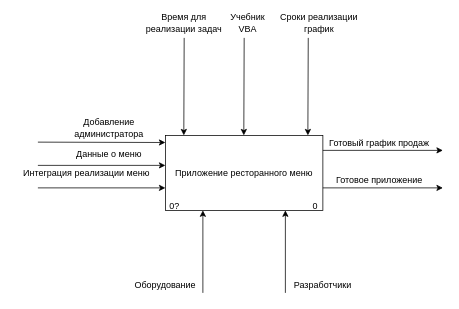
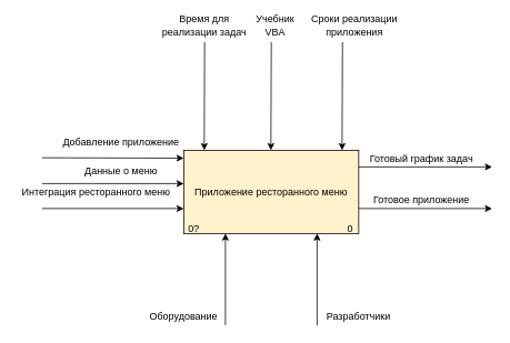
  <mxCell id="0" />
  <mxCell id="1" parent="0" />
- <mxCell id="2" value="Приложение ресторанного меню" style="rounded=0;whiteSpace=wrap;html=1;" vertex="1" parent="1"><mxGeometry x="220" y="180" width="210" height="100" as="geometry" /></mxCell>
+ <mxCell id="2" value="Приложение ресторанного меню" style="rounded=0;whiteSpace=wrap;html=1;fillColor=#fff2cc;" vertex="1" parent="1"><mxGeometry x="220" y="180" width="210" height="100" as="geometry" /></mxCell>
  <mxCell id="3" value="" style="endArrow=classic;html=1;entryX=0.25;entryY=0;entryDx=0;entryDy=0;" edge="1" parent="1"><mxGeometry width="50" height="50" relative="1" as="geometry"><mxPoint x="410.5" y="50" as="sourcePoint" /><mxPoint x="410" y="180" as="targetPoint" /></mxGeometry></mxCell>
  <mxCell id="4" value="" style="endArrow=classic;html=1;entryX=0.25;entryY=0;entryDx=0;entryDy=0;" edge="1" parent="1"><mxGeometry width="50" height="50" relative="1" as="geometry"><mxPoint x="380" y="390" as="sourcePoint" /><mxPoint x="380" y="280" as="targetPoint" /></mxGeometry></mxCell>
  <mxCell id="5" value="" style="endArrow=classic;html=1;entryX=0.25;entryY=0;entryDx=0;entryDy=0;" edge="1" parent="1"><mxGeometry width="50" height="50" relative="1" as="geometry"><mxPoint x="270" y="390" as="sourcePoint" /><mxPoint x="270" y="280" as="targetPoint" /></mxGeometry></mxCell>
  <mxCell id="6" value="" style="endArrow=classic;html=1;entryX=0.25;entryY=0;entryDx=0;entryDy=0;" edge="1" parent="1"><mxGeometry width="50" height="50" relative="1" as="geometry"><mxPoint x="50" y="250" as="sourcePoint" /><mxPoint x="220" y="250" as="targetPoint" /></mxGeometry></mxCell>
  <mxCell id="7" value="" style="endArrow=classic;html=1;" edge="1" parent="1"><mxGeometry width="50" height="50" relative="1" as="geometry"><mxPoint x="430" y="250" as="sourcePoint" /><mxPoint x="590" y="250" as="targetPoint" /></mxGeometry></mxCell>
  <mxCell id="8" value="Готовое приложение" style="text;html=1;align=center;verticalAlign=middle;resizable=0;points=[];autosize=1;strokeColor=none;fillColor=none;" vertex="1" parent="1"><mxGeometry x="440" y="230" width="130" height="20" as="geometry" /></mxCell>
  <mxCell id="9" value="" style="endArrow=classic;html=1;" edge="1" parent="1"><mxGeometry width="50" height="50" relative="1" as="geometry"><mxPoint x="430" y="200" as="sourcePoint" /><mxPoint x="590" y="200" as="targetPoint" /></mxGeometry></mxCell>
- <mxCell id="10" value="Готовый график продаж" style="text;html=1;align=center;verticalAlign=middle;resizable=0;points=[];autosize=1;strokeColor=none;fillColor=none;" vertex="1" parent="1"><mxGeometry x="430" y="180" width="150" height="20" as="geometry" /></mxCell>
+ <mxCell id="10" value="Готовый график задач" style="text;html=1;align=center;verticalAlign=middle;resizable=0;points=[];autosize=1;strokeColor=none;fillColor=none;" vertex="1" parent="1"><mxGeometry x="430" y="180" width="150" height="20" as="geometry" /></mxCell>
  <mxCell id="11" value="" style="endArrow=classic;html=1;entryX=0.25;entryY=0;entryDx=0;entryDy=0;" edge="1" parent="1"><mxGeometry width="50" height="50" relative="1" as="geometry"><mxPoint x="50" y="220" as="sourcePoint" /><mxPoint x="220" y="220" as="targetPoint" /></mxGeometry></mxCell>
  <mxCell id="12" value="" style="endArrow=classic;html=1;entryX=0.25;entryY=0;entryDx=0;entryDy=0;" edge="1" parent="1"><mxGeometry width="50" height="50" relative="1" as="geometry"><mxPoint x="50" y="189" as="sourcePoint" /><mxPoint x="220" y="189.5" as="targetPoint" /></mxGeometry></mxCell>
- <mxCell id="13" value="Добавление администратора" style="text;html=1;strokeColor=none;fillColor=none;align=center;verticalAlign=middle;whiteSpace=wrap;rounded=0;" vertex="1" parent="1"><mxGeometry x="70" y="160" width="150" height="20" as="geometry" /></mxCell>
+ <mxCell id="13" value="Добавление приложение" style="text;html=1;strokeColor=none;fillColor=none;align=center;verticalAlign=middle;whiteSpace=wrap;rounded=0;" vertex="1" parent="1"><mxGeometry x="70" y="160" width="150" height="20" as="geometry" /></mxCell>
  <mxCell id="14" value="Оборудование" style="text;html=1;strokeColor=none;fillColor=none;align=center;verticalAlign=middle;whiteSpace=wrap;rounded=0;" vertex="1" parent="1"><mxGeometry x="200" y="370" width="40" height="20" as="geometry" /></mxCell>
  <mxCell id="15" value="Разработчики" style="text;html=1;strokeColor=none;fillColor=none;align=center;verticalAlign=middle;whiteSpace=wrap;rounded=0;" vertex="1" parent="1"><mxGeometry x="410" y="370" width="40" height="20" as="geometry" /></mxCell>
  <mxCell id="16" value="Время для реализации задач" style="text;html=1;strokeColor=none;fillColor=none;align=center;verticalAlign=middle;whiteSpace=wrap;rounded=0;" vertex="1" parent="1"><mxGeometry x="180" y="20" width="130" height="20" as="geometry" /></mxCell>
- <mxCell id="17" value="Сроки реализации график" style="text;html=1;strokeColor=none;fillColor=none;align=center;verticalAlign=middle;whiteSpace=wrap;rounded=0;" vertex="1" parent="1"><mxGeometry x="360" y="20" width="130" height="20" as="geometry" /></mxCell>
+ <mxCell id="17" value="Сроки реализации приложения" style="text;html=1;strokeColor=none;fillColor=none;align=center;verticalAlign=middle;whiteSpace=wrap;rounded=0;" vertex="1" parent="1"><mxGeometry x="360" y="20" width="130" height="20" as="geometry" /></mxCell>
  <mxCell id="18" value="Данные о меню" style="text;html=1;strokeColor=none;fillColor=none;align=center;verticalAlign=middle;whiteSpace=wrap;rounded=0;" vertex="1" parent="1"><mxGeometry x="70" y="200" width="150" height="10" as="geometry" /></mxCell>
- <mxCell id="19" value="Интеграция реализации меню" style="text;html=1;strokeColor=none;fillColor=none;align=center;verticalAlign=middle;whiteSpace=wrap;rounded=0;" vertex="1" parent="1"><mxGeometry x="20" y="220" width="190" height="20" as="geometry" /></mxCell>
+ <mxCell id="19" value="Интеграция ресторанного меню" style="text;html=1;strokeColor=none;fillColor=none;align=center;verticalAlign=middle;whiteSpace=wrap;rounded=0;" vertex="1" parent="1"><mxGeometry x="20" y="220" width="190" height="20" as="geometry" /></mxCell>
  <mxCell id="20" value="" style="endArrow=classic;html=1;entryX=0.25;entryY=0;entryDx=0;entryDy=0;" edge="1" parent="1"><mxGeometry width="50" height="50" relative="1" as="geometry"><mxPoint x="245.08" y="50" as="sourcePoint" /><mxPoint x="244.58" y="180" as="targetPoint" /></mxGeometry></mxCell>
  <mxCell id="21" value="" style="endArrow=classic;html=1;entryX=0.25;entryY=0;entryDx=0;entryDy=0;" edge="1" parent="1"><mxGeometry width="50" height="50" relative="1" as="geometry"><mxPoint x="325.08" y="50" as="sourcePoint" /><mxPoint x="324.58" y="180" as="targetPoint" /></mxGeometry></mxCell>
  <mxCell id="22" value="Учебник VBA" style="text;html=1;strokeColor=none;fillColor=none;align=center;verticalAlign=middle;whiteSpace=wrap;rounded=0;" vertex="1" parent="1"><mxGeometry x="310" y="20" width="40" height="20" as="geometry" /></mxCell>
  <mxCell id="23" value="0?" style="text;html=1;strokeColor=none;fillColor=none;align=center;verticalAlign=middle;whiteSpace=wrap;rounded=0;" vertex="1" parent="1"><mxGeometry x="220" y="270" width="25" height="10" as="geometry" /></mxCell>
  <mxCell id="24" value="0" style="text;html=1;strokeColor=none;fillColor=none;align=center;verticalAlign=middle;whiteSpace=wrap;rounded=0;" vertex="1" parent="1"><mxGeometry x="410" y="270" width="20" height="10" as="geometry" /></mxCell>
